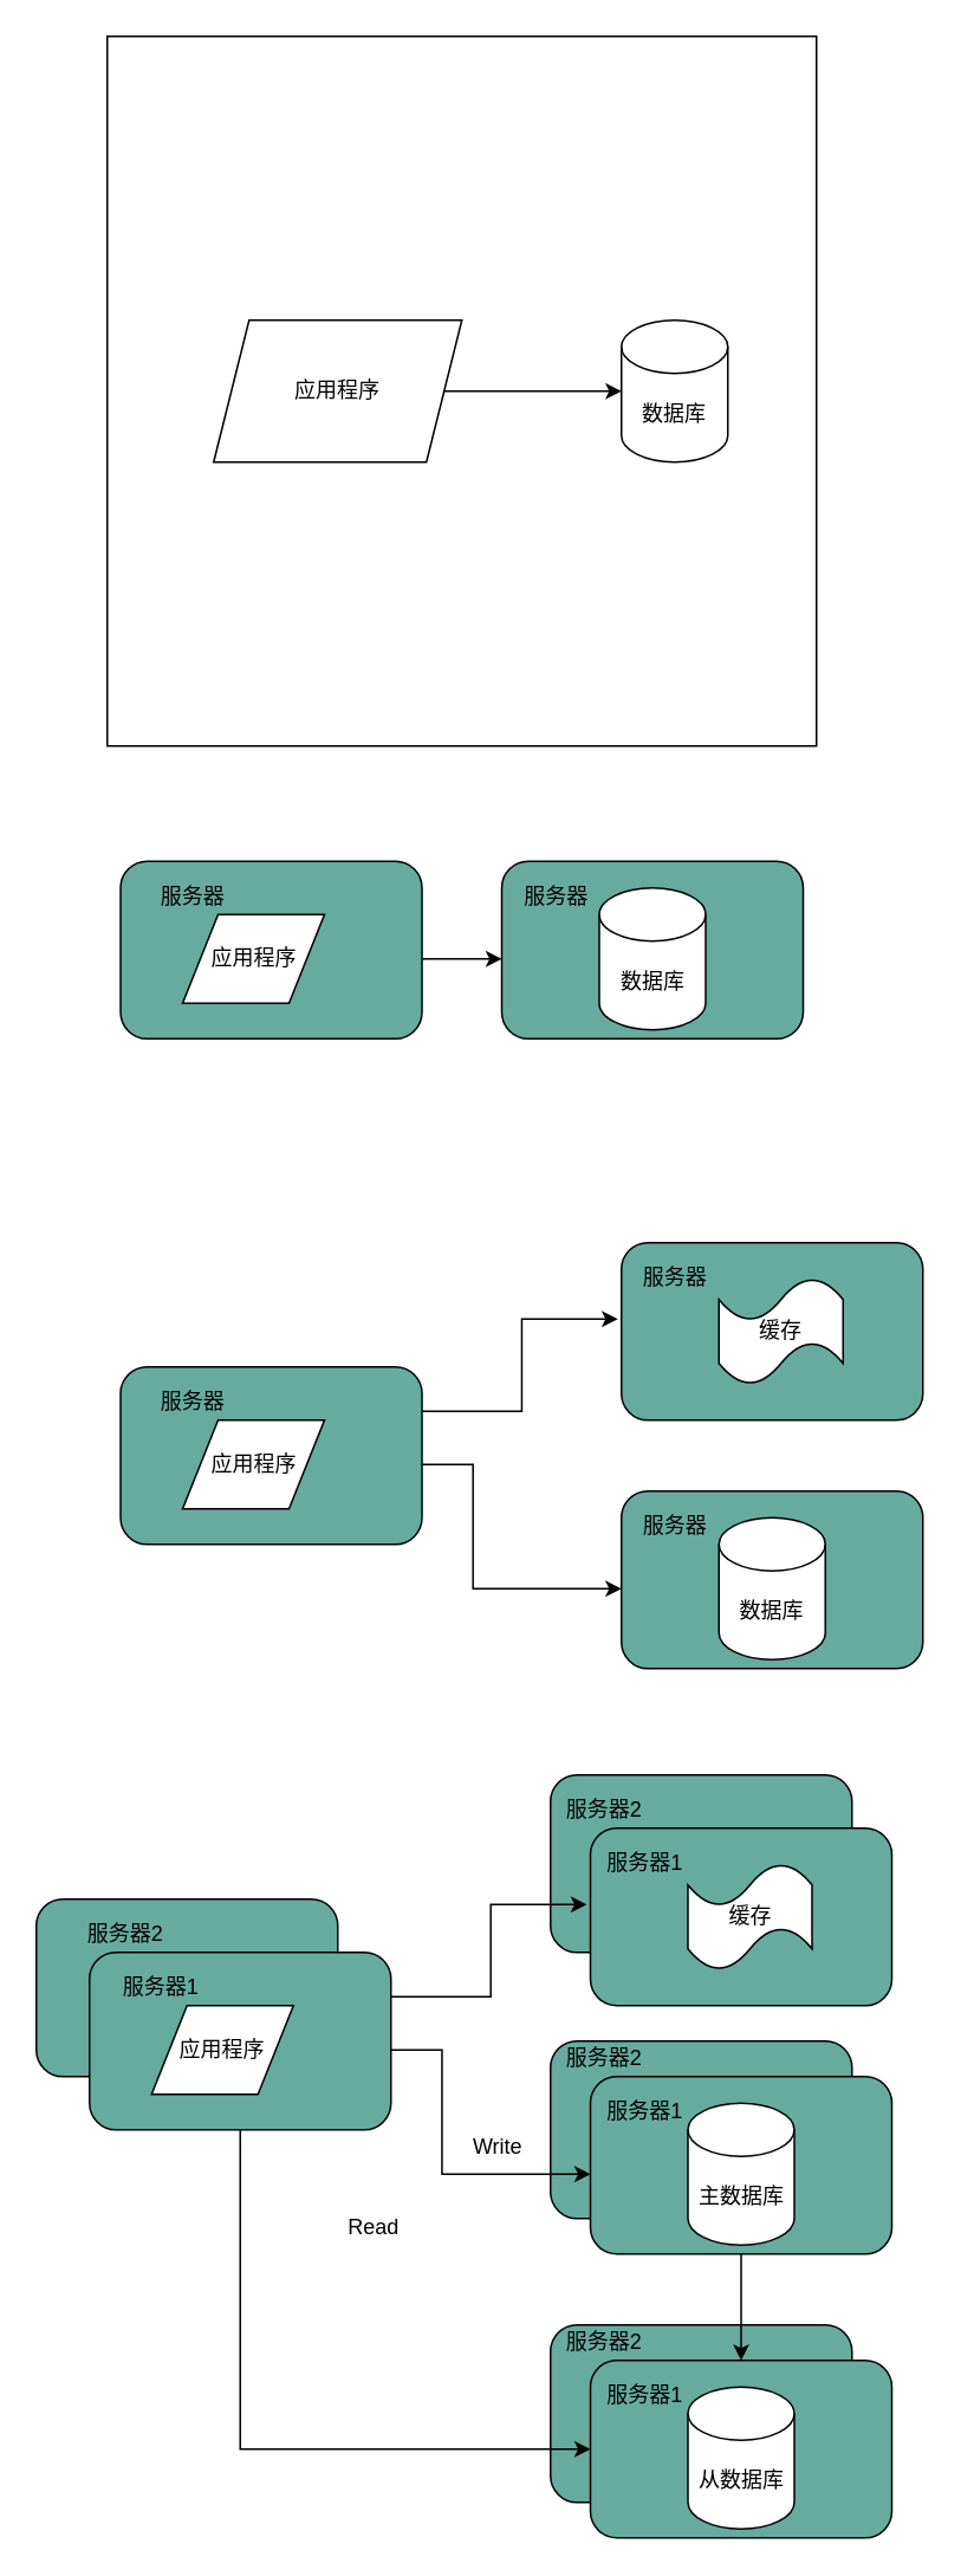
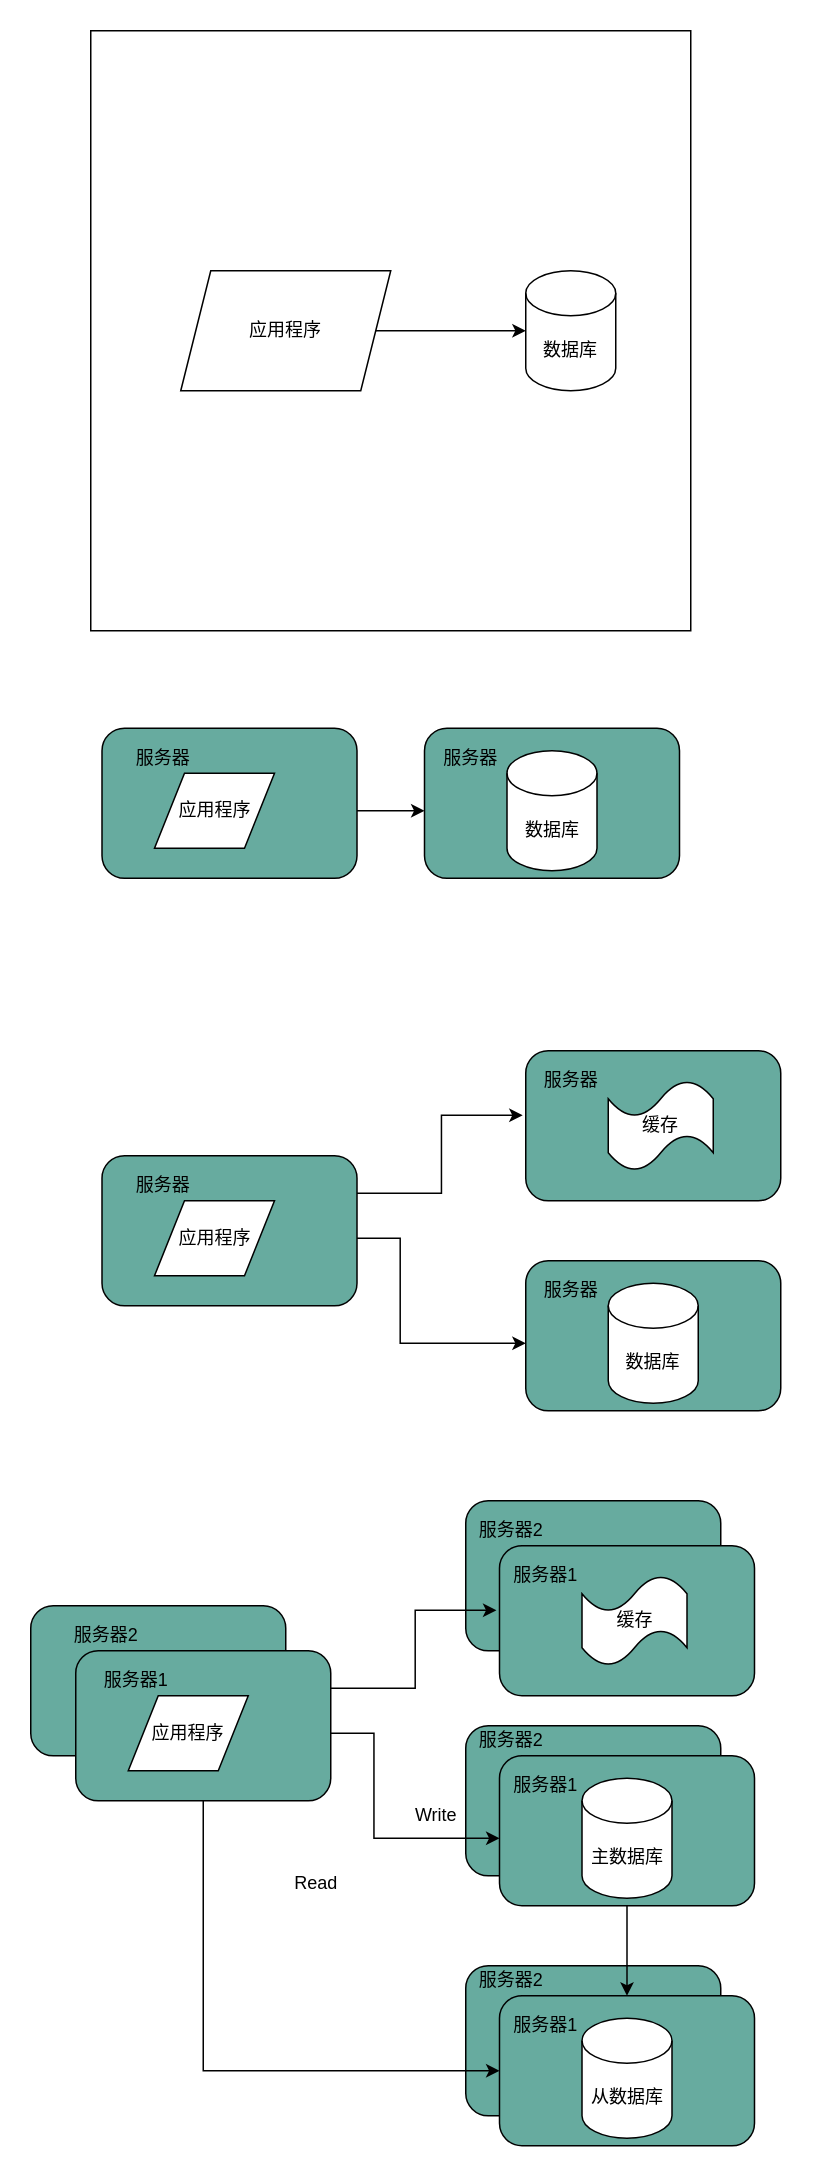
  <mxCell id="0" />
  <mxCell id="1" parent="0" />
  <mxCell id="2" value="" style="rounded=1;whiteSpace=wrap;html=1;fillColor=#67AB9F;" vertex="1" parent="1"><mxGeometry x="310" y="1310" width="170" height="100" as="geometry" /></mxCell>
  <mxCell id="3" value="" style="rounded=1;whiteSpace=wrap;html=1;fillColor=#67AB9F;" vertex="1" parent="1"><mxGeometry x="310" y="1150" width="170" height="100" as="geometry" /></mxCell>
  <mxCell id="4" value="" style="rounded=1;whiteSpace=wrap;html=1;fillColor=#67AB9F;" vertex="1" parent="1"><mxGeometry x="310" y="1000" width="170" height="100" as="geometry" /></mxCell>
  <mxCell id="5" value="" style="rounded=1;whiteSpace=wrap;html=1;fillColor=#67AB9F;" vertex="1" parent="1"><mxGeometry x="20" y="1070" width="170" height="100" as="geometry" /></mxCell>
  <mxCell id="6" value="" style="whiteSpace=wrap;html=1;aspect=fixed;" parent="1" vertex="1"><mxGeometry x="60" y="20" width="400" height="400" as="geometry" /></mxCell>
  <mxCell id="7" style="edgeStyle=orthogonalEdgeStyle;rounded=0;orthogonalLoop=1;jettySize=auto;html=1;" parent="1" source="8" target="9" edge="1"><mxGeometry relative="1" as="geometry" /></mxCell>
  <mxCell id="8" value="应用程序" style="shape=parallelogram;perimeter=parallelogramPerimeter;whiteSpace=wrap;html=1;fixedSize=1;" parent="1" vertex="1"><mxGeometry x="120" y="180" width="140" height="80" as="geometry" /></mxCell>
  <mxCell id="9" value="数据库" style="shape=cylinder3;whiteSpace=wrap;html=1;boundedLbl=1;backgroundOutline=1;size=15;" parent="1" vertex="1"><mxGeometry x="350" y="180" width="60" height="80" as="geometry" /></mxCell>
  <mxCell id="10" style="edgeStyle=orthogonalEdgeStyle;rounded=0;orthogonalLoop=1;jettySize=auto;html=1;entryX=0;entryY=0.55;entryDx=0;entryDy=0;entryPerimeter=0;" parent="1" source="12" target="14" edge="1"><mxGeometry relative="1" as="geometry" /></mxCell>
  <mxCell id="11" value="" style="rounded=1;whiteSpace=wrap;html=1;fillColor=#67AB9F;" parent="1" vertex="1"><mxGeometry x="67.5" y="485" width="170" height="100" as="geometry" /></mxCell>
  <mxCell id="12" value="应用程序" style="shape=parallelogram;perimeter=parallelogramPerimeter;whiteSpace=wrap;html=1;fixedSize=1;" parent="1" vertex="1"><mxGeometry x="102.5" y="515" width="80" height="50" as="geometry" /></mxCell>
  <mxCell id="13" value="服务器" style="text;html=1;resizable=0;autosize=1;align=center;verticalAlign=middle;points=[];fillColor=none;strokeColor=none;rounded=0;" parent="1" vertex="1"><mxGeometry x="82.5" y="495" width="50" height="20" as="geometry" /></mxCell>
  <mxCell id="14" value="" style="rounded=1;whiteSpace=wrap;html=1;fillColor=#67AB9F;" parent="1" vertex="1"><mxGeometry x="282.5" y="485" width="170" height="100" as="geometry" /></mxCell>
  <mxCell id="15" value="数据库" style="shape=cylinder3;whiteSpace=wrap;html=1;boundedLbl=1;backgroundOutline=1;size=15;" parent="1" vertex="1"><mxGeometry x="337.5" y="500" width="60" height="80" as="geometry" /></mxCell>
  <mxCell id="16" value="服务器" style="text;html=1;resizable=0;autosize=1;align=center;verticalAlign=middle;points=[];fillColor=none;strokeColor=none;rounded=0;" parent="1" vertex="1"><mxGeometry x="287.5" y="495" width="50" height="20" as="geometry" /></mxCell>
  <mxCell id="17" style="edgeStyle=orthogonalEdgeStyle;rounded=0;orthogonalLoop=1;jettySize=auto;html=1;entryX=0;entryY=0.55;entryDx=0;entryDy=0;entryPerimeter=0;" parent="1" source="20" target="22" edge="1"><mxGeometry relative="1" as="geometry" /></mxCell>
  <mxCell id="18" style="edgeStyle=orthogonalEdgeStyle;rounded=0;orthogonalLoop=1;jettySize=auto;html=1;exitX=1;exitY=0.25;exitDx=0;exitDy=0;entryX=-0.012;entryY=0.43;entryDx=0;entryDy=0;entryPerimeter=0;" parent="1" source="19" target="25" edge="1"><mxGeometry relative="1" as="geometry" /></mxCell>
  <mxCell id="19" value="" style="rounded=1;whiteSpace=wrap;html=1;fillColor=#67AB9F;" parent="1" vertex="1"><mxGeometry x="67.5" y="770" width="170" height="100" as="geometry" /></mxCell>
  <mxCell id="20" value="应用程序" style="shape=parallelogram;perimeter=parallelogramPerimeter;whiteSpace=wrap;html=1;fixedSize=1;" parent="1" vertex="1"><mxGeometry x="102.5" y="800" width="80" height="50" as="geometry" /></mxCell>
  <mxCell id="21" value="服务器" style="text;html=1;resizable=0;autosize=1;align=center;verticalAlign=middle;points=[];fillColor=none;strokeColor=none;rounded=0;" parent="1" vertex="1"><mxGeometry x="82.5" y="780" width="50" height="20" as="geometry" /></mxCell>
  <mxCell id="22" value="" style="rounded=1;whiteSpace=wrap;html=1;fillColor=#67AB9F;" parent="1" vertex="1"><mxGeometry x="350" y="840" width="170" height="100" as="geometry" /></mxCell>
  <mxCell id="23" value="数据库" style="shape=cylinder3;whiteSpace=wrap;html=1;boundedLbl=1;backgroundOutline=1;size=15;" parent="1" vertex="1"><mxGeometry x="405" y="855" width="60" height="80" as="geometry" /></mxCell>
  <mxCell id="24" value="服务器" style="text;html=1;resizable=0;autosize=1;align=center;verticalAlign=middle;points=[];fillColor=none;strokeColor=none;rounded=0;" parent="1" vertex="1"><mxGeometry x="355" y="850" width="50" height="20" as="geometry" /></mxCell>
  <mxCell id="25" value="" style="rounded=1;whiteSpace=wrap;html=1;fillColor=#67AB9F;" parent="1" vertex="1"><mxGeometry x="350" y="700" width="170" height="100" as="geometry" /></mxCell>
  <mxCell id="26" value="服务器" style="text;html=1;resizable=0;autosize=1;align=center;verticalAlign=middle;points=[];fillColor=none;strokeColor=none;rounded=0;" parent="1" vertex="1"><mxGeometry x="355" y="710" width="50" height="20" as="geometry" /></mxCell>
  <mxCell id="27" value="缓存" style="shape=tape;whiteSpace=wrap;html=1;fillColor=#FFFFFF;" parent="1" vertex="1"><mxGeometry x="405" y="720" width="70" height="60" as="geometry" /></mxCell>
  <mxCell id="28" style="edgeStyle=orthogonalEdgeStyle;rounded=0;orthogonalLoop=1;jettySize=auto;html=1;entryX=0;entryY=0.55;entryDx=0;entryDy=0;entryPerimeter=0;" edge="1" parent="1" source="32" target="35"><mxGeometry relative="1" as="geometry" /></mxCell>
  <mxCell id="29" style="edgeStyle=orthogonalEdgeStyle;rounded=0;orthogonalLoop=1;jettySize=auto;html=1;exitX=1;exitY=0.25;exitDx=0;exitDy=0;entryX=-0.012;entryY=0.43;entryDx=0;entryDy=0;entryPerimeter=0;" edge="1" parent="1" source="31" target="38"><mxGeometry relative="1" as="geometry" /></mxCell>
  <mxCell id="30" style="edgeStyle=orthogonalEdgeStyle;rounded=0;orthogonalLoop=1;jettySize=auto;html=1;exitX=0.5;exitY=1;exitDx=0;exitDy=0;entryX=0;entryY=0.5;entryDx=0;entryDy=0;" edge="1" parent="1" source="31" target="41"><mxGeometry relative="1" as="geometry" /></mxCell>
  <mxCell id="31" value="" style="rounded=1;whiteSpace=wrap;html=1;fillColor=#67AB9F;" vertex="1" parent="1"><mxGeometry x="50" y="1100" width="170" height="100" as="geometry" /></mxCell>
  <mxCell id="32" value="应用程序" style="shape=parallelogram;perimeter=parallelogramPerimeter;whiteSpace=wrap;html=1;fixedSize=1;" vertex="1" parent="1"><mxGeometry x="85" y="1130" width="80" height="50" as="geometry" /></mxCell>
  <mxCell id="33" value="服务器1" style="text;html=1;resizable=0;autosize=1;align=center;verticalAlign=middle;points=[];fillColor=none;strokeColor=none;rounded=0;" vertex="1" parent="1"><mxGeometry x="60" y="1110" width="60" height="20" as="geometry" /></mxCell>
  <mxCell id="34" style="edgeStyle=orthogonalEdgeStyle;rounded=0;orthogonalLoop=1;jettySize=auto;html=1;entryX=0.5;entryY=0;entryDx=0;entryDy=0;" edge="1" parent="1" source="35" target="41"><mxGeometry relative="1" as="geometry" /></mxCell>
  <mxCell id="35" value="" style="rounded=1;whiteSpace=wrap;html=1;fillColor=#67AB9F;" vertex="1" parent="1"><mxGeometry x="332.5" y="1170" width="170" height="100" as="geometry" /></mxCell>
  <mxCell id="36" value="主数据库" style="shape=cylinder3;whiteSpace=wrap;html=1;boundedLbl=1;backgroundOutline=1;size=15;" vertex="1" parent="1"><mxGeometry x="387.5" y="1185" width="60" height="80" as="geometry" /></mxCell>
  <mxCell id="37" value="服务器1" style="text;html=1;resizable=0;autosize=1;align=center;verticalAlign=middle;points=[];fillColor=none;strokeColor=none;rounded=0;" vertex="1" parent="1"><mxGeometry x="332.5" y="1180" width="60" height="20" as="geometry" /></mxCell>
  <mxCell id="38" value="" style="rounded=1;whiteSpace=wrap;html=1;fillColor=#67AB9F;" vertex="1" parent="1"><mxGeometry x="332.5" y="1030" width="170" height="100" as="geometry" /></mxCell>
  <mxCell id="39" value="服务器1" style="text;html=1;resizable=0;autosize=1;align=center;verticalAlign=middle;points=[];fillColor=none;strokeColor=none;rounded=0;" vertex="1" parent="1"><mxGeometry x="332.5" y="1040" width="60" height="20" as="geometry" /></mxCell>
  <mxCell id="40" value="缓存" style="shape=tape;whiteSpace=wrap;html=1;fillColor=#FFFFFF;" vertex="1" parent="1"><mxGeometry x="387.5" y="1050" width="70" height="60" as="geometry" /></mxCell>
  <mxCell id="41" value="" style="rounded=1;whiteSpace=wrap;html=1;fillColor=#67AB9F;" vertex="1" parent="1"><mxGeometry x="332.5" y="1330" width="170" height="100" as="geometry" /></mxCell>
  <mxCell id="42" value="从数据库" style="shape=cylinder3;whiteSpace=wrap;html=1;boundedLbl=1;backgroundOutline=1;size=15;" vertex="1" parent="1"><mxGeometry x="387.5" y="1345" width="60" height="80" as="geometry" /></mxCell>
  <mxCell id="43" value="服务器1" style="text;html=1;resizable=0;autosize=1;align=center;verticalAlign=middle;points=[];fillColor=none;strokeColor=none;rounded=0;" vertex="1" parent="1"><mxGeometry x="332.5" y="1340" width="60" height="20" as="geometry" /></mxCell>
- <mxCell id="44" value="Write" style="text;html=1;resizable=0;autosize=1;align=center;verticalAlign=middle;points=[];fillColor=none;strokeColor=none;rounded=0;" vertex="1" parent="1"><mxGeometry x="260" y="1200" width="40" height="20" as="geometry" /></mxCell>
+ <mxCell id="44" value="Write" style="text;html=1;resizable=0;autosize=1;align=center;verticalAlign=middle;points=[];fillColor=none;strokeColor=none;rounded=0;" vertex="1" parent="1"><mxGeometry x="270" y="1200" width="40" height="20" as="geometry" /></mxCell>
  <mxCell id="45" value="Read" style="text;html=1;resizable=0;autosize=1;align=center;verticalAlign=middle;points=[];fillColor=none;strokeColor=none;rounded=0;" vertex="1" parent="1"><mxGeometry x="190" y="1245" width="40" height="20" as="geometry" /></mxCell>
  <mxCell id="46" value="服务器2" style="text;html=1;resizable=0;autosize=1;align=center;verticalAlign=middle;points=[];fillColor=none;strokeColor=none;rounded=0;" vertex="1" parent="1"><mxGeometry x="40" y="1080" width="60" height="20" as="geometry" /></mxCell>
  <mxCell id="47" value="服务器2" style="text;html=1;resizable=0;autosize=1;align=center;verticalAlign=middle;points=[];fillColor=none;strokeColor=none;rounded=0;" vertex="1" parent="1"><mxGeometry x="310" y="1010" width="60" height="20" as="geometry" /></mxCell>
  <mxCell id="48" value="服务器2" style="text;html=1;resizable=0;autosize=1;align=center;verticalAlign=middle;points=[];fillColor=none;strokeColor=none;rounded=0;" vertex="1" parent="1"><mxGeometry x="310" y="1150" width="60" height="20" as="geometry" /></mxCell>
  <mxCell id="49" value="服务器2" style="text;html=1;resizable=0;autosize=1;align=center;verticalAlign=middle;points=[];fillColor=none;strokeColor=none;rounded=0;" vertex="1" parent="1"><mxGeometry x="310" y="1310" width="60" height="20" as="geometry" /></mxCell>
